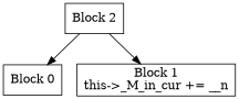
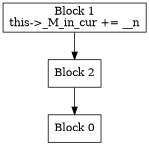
  digraph {
    node [shape=box]
    n1 [label="Block 0\n"]
    n2 [label="Block 1\nthis->_M_in_cur += __n\n"]
    n3 [label="Block 2\n"]
    n3 -> n1
-   n3 -> n2
+   n2 -> n3
  }
